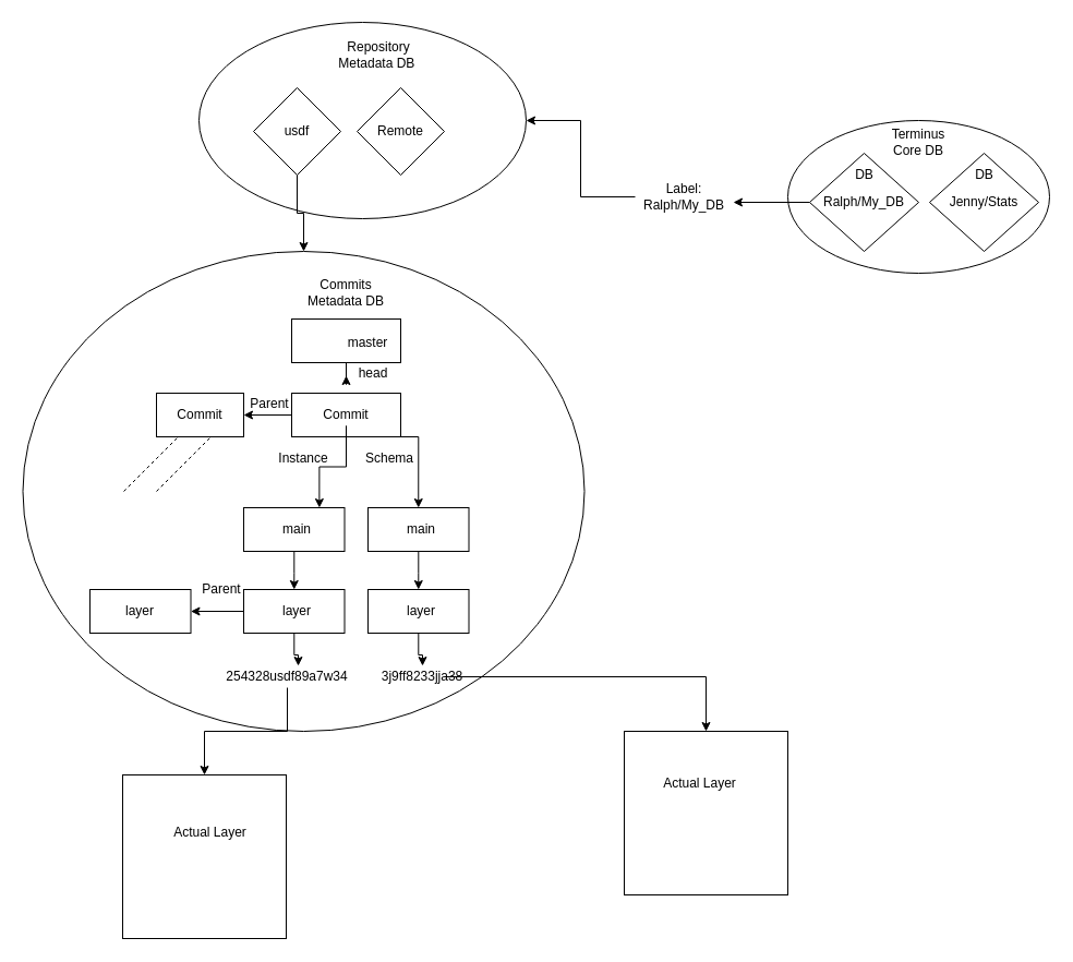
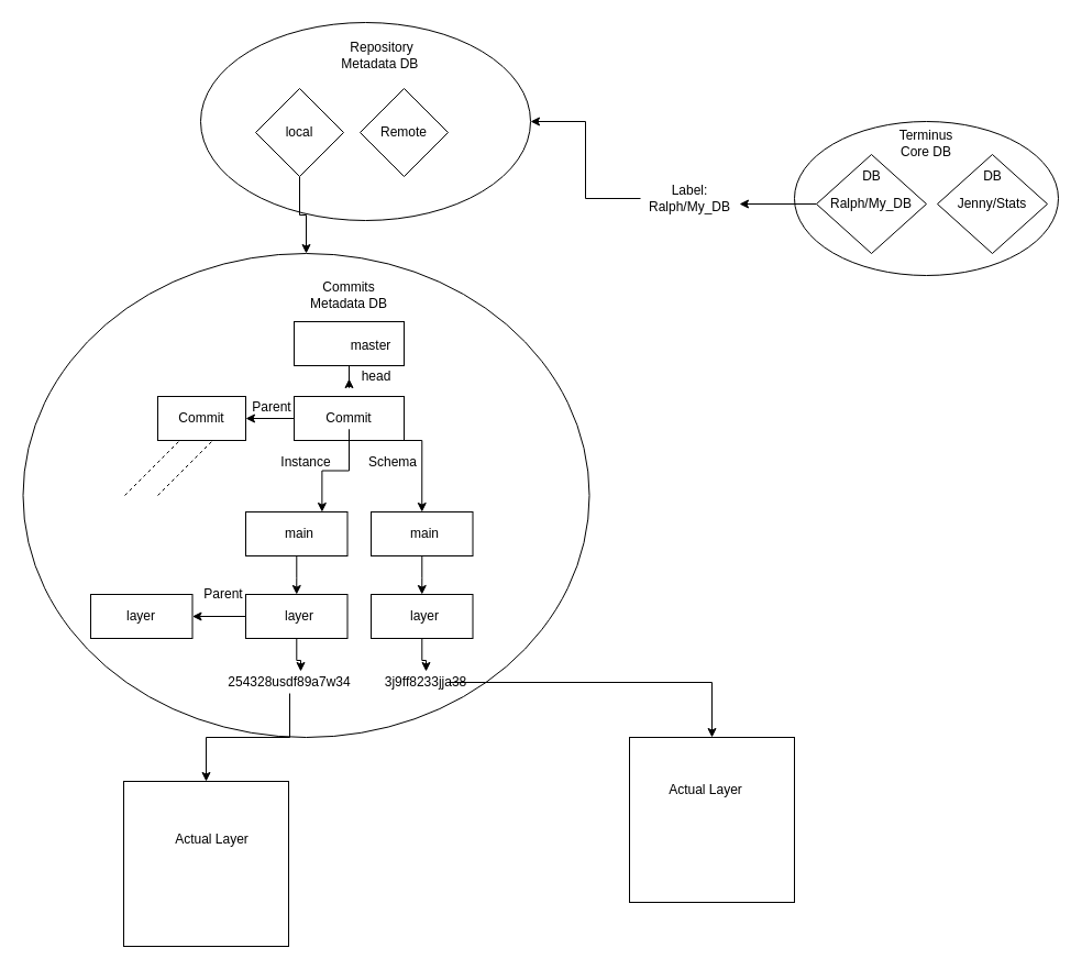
  <mxCell id="0" />
  <mxCell id="1" parent="0" />
  <mxCell id="2" value="" style="ellipse;whiteSpace=wrap;html=1;" parent="1" vertex="1"><mxGeometry x="722" y="110" width="240" height="140" as="geometry" /></mxCell>
  <mxCell id="3" value="Terminus Core DB" style="text;html=1;strokeColor=none;fillColor=none;align=center;verticalAlign=middle;whiteSpace=wrap;rounded=0;" parent="1" vertex="1"><mxGeometry x="822" y="120" width="40" height="20" as="geometry" /></mxCell>
  <mxCell id="4" style="edgeStyle=orthogonalEdgeStyle;rounded=0;orthogonalLoop=1;jettySize=auto;html=1;exitX=0;exitY=0.5;exitDx=0;exitDy=0;entryX=1;entryY=0.75;entryDx=0;entryDy=0;" parent="1" source="5" target="16" edge="1"><mxGeometry relative="1" as="geometry" /></mxCell>
  <mxCell id="5" value="" style="rhombus;whiteSpace=wrap;html=1;" parent="1" vertex="1"><mxGeometry x="742" y="140" width="100" height="90" as="geometry" /></mxCell>
  <mxCell id="6" value="Ralph/My_DB" style="text;html=1;strokeColor=none;fillColor=none;align=center;verticalAlign=middle;whiteSpace=wrap;rounded=0;" parent="1" vertex="1"><mxGeometry x="772" y="170" width="40" height="30" as="geometry" /></mxCell>
  <mxCell id="7" value="" style="rhombus;whiteSpace=wrap;html=1;" parent="1" vertex="1"><mxGeometry x="852" y="140" width="100" height="90" as="geometry" /></mxCell>
  <mxCell id="8" value="Jenny/Stats" style="text;html=1;strokeColor=none;fillColor=none;align=center;verticalAlign=middle;whiteSpace=wrap;rounded=0;" parent="1" vertex="1"><mxGeometry x="882" y="170" width="40" height="30" as="geometry" /></mxCell>
  <mxCell id="9" value="DB" style="text;html=1;align=center;verticalAlign=middle;resizable=0;points=[];autosize=1;" parent="1" vertex="1"><mxGeometry x="777" y="150" width="30" height="20" as="geometry" /></mxCell>
  <mxCell id="10" value="DB" style="text;html=1;align=center;verticalAlign=middle;resizable=0;points=[];autosize=1;" parent="1" vertex="1"><mxGeometry x="887" y="150" width="30" height="20" as="geometry" /></mxCell>
  <mxCell id="11" value="" style="ellipse;whiteSpace=wrap;html=1;" parent="1" vertex="1"><mxGeometry x="182" y="20" width="300" height="180" as="geometry" /></mxCell>
  <mxCell id="12" style="edgeStyle=orthogonalEdgeStyle;rounded=0;orthogonalLoop=1;jettySize=auto;html=1;entryX=0.5;entryY=0;entryDx=0;entryDy=0;" parent="1" source="13" target="18" edge="1"><mxGeometry relative="1" as="geometry" /></mxCell>
  <mxCell id="13" value="" style="rhombus;whiteSpace=wrap;html=1;" parent="1" vertex="1"><mxGeometry x="232" y="80" width="80" height="80" as="geometry" /></mxCell>
  <mxCell id="14" value="Repository Metadata DB&amp;nbsp;" style="text;html=1;strokeColor=none;fillColor=none;align=center;verticalAlign=middle;whiteSpace=wrap;rounded=0;" parent="1" vertex="1"><mxGeometry x="302" y="30" width="90" height="40" as="geometry" /></mxCell>
  <mxCell id="15" value="" style="edgeStyle=orthogonalEdgeStyle;rounded=0;orthogonalLoop=1;jettySize=auto;html=1;" parent="1" source="16" target="11" edge="1"><mxGeometry relative="1" as="geometry" /></mxCell>
  <mxCell id="16" value="Label: Ralph/My_DB" style="text;html=1;strokeColor=none;fillColor=none;align=center;verticalAlign=middle;whiteSpace=wrap;rounded=0;" parent="1" vertex="1"><mxGeometry x="582" y="170" width="90" height="20" as="geometry" /></mxCell>
- <mxCell id="17" value="usdf" style="text;html=1;strokeColor=none;fillColor=none;align=center;verticalAlign=middle;whiteSpace=wrap;rounded=0;" parent="1" vertex="1"><mxGeometry x="252" y="110" width="40" height="20" as="geometry" /></mxCell>
+ <mxCell id="17" value="local" style="text;html=1;strokeColor=none;fillColor=none;align=center;verticalAlign=middle;whiteSpace=wrap;rounded=0;" parent="1" vertex="1"><mxGeometry x="252" y="110" width="40" height="20" as="geometry" /></mxCell>
  <mxCell id="18" value="" style="ellipse;whiteSpace=wrap;html=1;" parent="1" vertex="1"><mxGeometry x="20.5" y="230" width="515" height="440" as="geometry" /></mxCell>
  <mxCell id="19" style="edgeStyle=orthogonalEdgeStyle;rounded=0;orthogonalLoop=1;jettySize=auto;html=1;entryX=0.5;entryY=0;entryDx=0;entryDy=0;" parent="1" source="20" target="43" edge="1"><mxGeometry relative="1" as="geometry" /></mxCell>
  <mxCell id="20" value="" style="rounded=0;whiteSpace=wrap;html=1;" parent="1" vertex="1"><mxGeometry x="223" y="465" width="92.5" height="40" as="geometry" /></mxCell>
  <mxCell id="21" value="Commits Metadata DB" style="text;html=1;strokeColor=none;fillColor=none;align=center;verticalAlign=middle;whiteSpace=wrap;rounded=0;" parent="1" vertex="1"><mxGeometry x="272" y="248" width="90" height="40" as="geometry" /></mxCell>
  <mxCell id="22" value="" style="edgeStyle=orthogonalEdgeStyle;rounded=0;orthogonalLoop=1;jettySize=auto;html=1;" parent="1" source="23" edge="1"><mxGeometry relative="1" as="geometry"><mxPoint x="317" y="344" as="targetPoint" /></mxGeometry></mxCell>
  <mxCell id="23" value="" style="rounded=0;whiteSpace=wrap;html=1;" parent="1" vertex="1"><mxGeometry x="267" y="292" width="100" height="40" as="geometry" /></mxCell>
  <mxCell id="24" style="edgeStyle=orthogonalEdgeStyle;rounded=0;orthogonalLoop=1;jettySize=auto;html=1;exitX=0;exitY=0.5;exitDx=0;exitDy=0;entryX=1;entryY=0.5;entryDx=0;entryDy=0;" parent="1" source="25" target="36" edge="1"><mxGeometry relative="1" as="geometry" /></mxCell>
  <mxCell id="25" value="" style="rounded=0;whiteSpace=wrap;html=1;" parent="1" vertex="1"><mxGeometry x="267" y="360" width="100" height="40" as="geometry" /></mxCell>
  <mxCell id="26" value="master" style="text;html=1;strokeColor=none;fillColor=none;align=center;verticalAlign=middle;whiteSpace=wrap;rounded=0;" parent="1" vertex="1"><mxGeometry x="317" y="304" width="40" height="20" as="geometry" /></mxCell>
  <mxCell id="27" style="edgeStyle=orthogonalEdgeStyle;rounded=0;orthogonalLoop=1;jettySize=auto;html=1;entryX=0.75;entryY=0;entryDx=0;entryDy=0;" parent="1" source="28" target="20" edge="1"><mxGeometry relative="1" as="geometry" /></mxCell>
  <mxCell id="28" value="Commit" style="text;html=1;strokeColor=none;fillColor=none;align=center;verticalAlign=middle;whiteSpace=wrap;rounded=0;" parent="1" vertex="1"><mxGeometry x="297" y="370" width="40" height="20" as="geometry" /></mxCell>
  <mxCell id="29" value="main" style="text;html=1;strokeColor=none;fillColor=none;align=center;verticalAlign=middle;whiteSpace=wrap;rounded=0;" parent="1" vertex="1"><mxGeometry x="252" y="475" width="40" height="20" as="geometry" /></mxCell>
  <mxCell id="30" value="Instance" style="text;html=1;strokeColor=none;fillColor=none;align=center;verticalAlign=middle;whiteSpace=wrap;rounded=0;" parent="1" vertex="1"><mxGeometry x="258" y="410" width="40" height="20" as="geometry" /></mxCell>
  <mxCell id="31" style="edgeStyle=orthogonalEdgeStyle;rounded=0;orthogonalLoop=1;jettySize=auto;html=1;entryX=0.5;entryY=0;entryDx=0;entryDy=0;" parent="1" source="32" target="46" edge="1"><mxGeometry relative="1" as="geometry" /></mxCell>
  <mxCell id="32" value="" style="rounded=0;whiteSpace=wrap;html=1;" parent="1" vertex="1"><mxGeometry x="337" y="465" width="92.5" height="40" as="geometry" /></mxCell>
  <mxCell id="33" value="main" style="text;html=1;strokeColor=none;fillColor=none;align=center;verticalAlign=middle;whiteSpace=wrap;rounded=0;" parent="1" vertex="1"><mxGeometry x="366" y="475" width="40" height="20" as="geometry" /></mxCell>
  <mxCell id="34" value="Schema" style="text;html=1;strokeColor=none;fillColor=none;align=center;verticalAlign=middle;whiteSpace=wrap;rounded=0;" parent="1" vertex="1"><mxGeometry x="337" y="410" width="40" height="20" as="geometry" /></mxCell>
  <mxCell id="35" style="edgeStyle=orthogonalEdgeStyle;rounded=0;orthogonalLoop=1;jettySize=auto;html=1;entryX=0.5;entryY=0;entryDx=0;entryDy=0;" parent="1" source="28" target="32" edge="1"><mxGeometry relative="1" as="geometry"><mxPoint x="317" y="390" as="sourcePoint" /><mxPoint x="383.25" y="465" as="targetPoint" /><Array as="points"><mxPoint x="317" y="400" /><mxPoint x="383" y="400" /></Array></mxGeometry></mxCell>
  <mxCell id="36" value="" style="rounded=0;whiteSpace=wrap;html=1;" parent="1" vertex="1"><mxGeometry x="143" y="360" width="80" height="40" as="geometry" /></mxCell>
  <mxCell id="37" value="Parent" style="text;html=1;strokeColor=none;fillColor=none;align=center;verticalAlign=middle;whiteSpace=wrap;rounded=0;" parent="1" vertex="1"><mxGeometry x="227" y="360" width="40" height="20" as="geometry" /></mxCell>
  <mxCell id="38" value="" style="endArrow=none;dashed=1;html=1;" parent="1" edge="1"><mxGeometry width="50" height="50" relative="1" as="geometry"><mxPoint x="143" y="450" as="sourcePoint" /><mxPoint x="193" y="400" as="targetPoint" /></mxGeometry></mxCell>
  <mxCell id="39" value="Commit" style="text;html=1;strokeColor=none;fillColor=none;align=center;verticalAlign=middle;whiteSpace=wrap;rounded=0;" parent="1" vertex="1"><mxGeometry x="163" y="370" width="40" height="20" as="geometry" /></mxCell>
  <mxCell id="40" value="" style="endArrow=none;dashed=1;html=1;" parent="1" edge="1"><mxGeometry width="50" height="50" relative="1" as="geometry"><mxPoint x="113" y="450" as="sourcePoint" /><mxPoint x="163" y="400" as="targetPoint" /></mxGeometry></mxCell>
  <mxCell id="41" style="edgeStyle=orthogonalEdgeStyle;rounded=0;orthogonalLoop=1;jettySize=auto;html=1;entryX=0.75;entryY=0;entryDx=0;entryDy=0;" parent="1" source="43" target="49" edge="1"><mxGeometry relative="1" as="geometry" /></mxCell>
  <mxCell id="42" style="edgeStyle=orthogonalEdgeStyle;rounded=0;orthogonalLoop=1;jettySize=auto;html=1;" parent="1" source="43" target="52" edge="1"><mxGeometry relative="1" as="geometry" /></mxCell>
  <mxCell id="43" value="" style="rounded=0;whiteSpace=wrap;html=1;" parent="1" vertex="1"><mxGeometry x="223" y="540" width="92.5" height="40" as="geometry" /></mxCell>
  <mxCell id="44" value="layer" style="text;html=1;strokeColor=none;fillColor=none;align=center;verticalAlign=middle;whiteSpace=wrap;rounded=0;" parent="1" vertex="1"><mxGeometry x="252" y="550" width="40" height="20" as="geometry" /></mxCell>
  <mxCell id="45" style="edgeStyle=orthogonalEdgeStyle;rounded=0;orthogonalLoop=1;jettySize=auto;html=1;entryX=0.5;entryY=0;entryDx=0;entryDy=0;" parent="1" source="46" target="51" edge="1"><mxGeometry relative="1" as="geometry" /></mxCell>
  <mxCell id="46" value="" style="rounded=0;whiteSpace=wrap;html=1;" parent="1" vertex="1"><mxGeometry x="337" y="540" width="92.5" height="40" as="geometry" /></mxCell>
  <mxCell id="47" value="layer" style="text;html=1;strokeColor=none;fillColor=none;align=center;verticalAlign=middle;whiteSpace=wrap;rounded=0;" parent="1" vertex="1"><mxGeometry x="366" y="550" width="40" height="20" as="geometry" /></mxCell>
  <mxCell id="48" style="edgeStyle=orthogonalEdgeStyle;rounded=0;orthogonalLoop=1;jettySize=auto;html=1;" parent="1" source="49" target="57" edge="1"><mxGeometry relative="1" as="geometry" /></mxCell>
  <mxCell id="49" value="254328usdf89a7w34" style="text;html=1;strokeColor=none;fillColor=none;align=center;verticalAlign=middle;whiteSpace=wrap;rounded=0;" parent="1" vertex="1"><mxGeometry x="243" y="610" width="40" height="20" as="geometry" /></mxCell>
  <mxCell id="50" style="edgeStyle=orthogonalEdgeStyle;rounded=0;orthogonalLoop=1;jettySize=auto;html=1;entryX=0.5;entryY=0;entryDx=0;entryDy=0;" parent="1" source="51" target="58" edge="1"><mxGeometry relative="1" as="geometry" /></mxCell>
  <mxCell id="51" value="3j9ff8233jja38" style="text;html=1;strokeColor=none;fillColor=none;align=center;verticalAlign=middle;whiteSpace=wrap;rounded=0;" parent="1" vertex="1"><mxGeometry x="367" y="610" width="40" height="20" as="geometry" /></mxCell>
  <mxCell id="52" value="" style="rounded=0;whiteSpace=wrap;html=1;" parent="1" vertex="1"><mxGeometry x="82" y="540" width="92.5" height="40" as="geometry" /></mxCell>
  <mxCell id="53" value="layer" style="text;html=1;strokeColor=none;fillColor=none;align=center;verticalAlign=middle;whiteSpace=wrap;rounded=0;" parent="1" vertex="1"><mxGeometry x="108.25" y="550" width="40" height="20" as="geometry" /></mxCell>
  <mxCell id="54" value="Parent" style="text;html=1;strokeColor=none;fillColor=none;align=center;verticalAlign=middle;whiteSpace=wrap;rounded=0;" parent="1" vertex="1"><mxGeometry x="183" y="530" width="40" height="20" as="geometry" /></mxCell>
  <mxCell id="55" value="" style="rhombus;whiteSpace=wrap;html=1;" parent="1" vertex="1"><mxGeometry x="327" y="80" width="80" height="80" as="geometry" /></mxCell>
  <mxCell id="56" value="Remote" style="text;html=1;strokeColor=none;fillColor=none;align=center;verticalAlign=middle;whiteSpace=wrap;rounded=0;" parent="1" vertex="1"><mxGeometry x="347" y="110" width="40" height="20" as="geometry" /></mxCell>
  <mxCell id="57" value="" style="whiteSpace=wrap;html=1;aspect=fixed;" parent="1" vertex="1"><mxGeometry x="112" y="710" width="150" height="150" as="geometry" /></mxCell>
  <mxCell id="58" value="" style="whiteSpace=wrap;html=1;aspect=fixed;" parent="1" vertex="1"><mxGeometry x="572" y="670" width="150" height="150" as="geometry" /></mxCell>
  <mxCell id="59" value="head" style="text;html=1;strokeColor=none;fillColor=none;align=center;verticalAlign=middle;whiteSpace=wrap;rounded=0;" parent="1" vertex="1"><mxGeometry x="322" y="332" width="40" height="20" as="geometry" /></mxCell>
  <mxCell id="60" value="Actual Layer" style="text;html=1;strokeColor=none;fillColor=none;align=center;verticalAlign=middle;whiteSpace=wrap;rounded=0;" parent="1" vertex="1"><mxGeometry x="143" y="735" width="99" height="55" as="geometry" /></mxCell>
  <mxCell id="61" value="Actual Layer" style="text;html=1;strokeColor=none;fillColor=none;align=center;verticalAlign=middle;whiteSpace=wrap;rounded=0;" parent="1" vertex="1"><mxGeometry x="592" y="690" width="99" height="55" as="geometry" /></mxCell>
